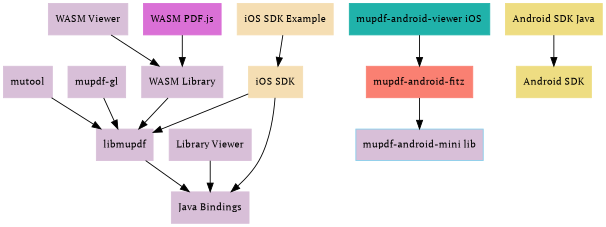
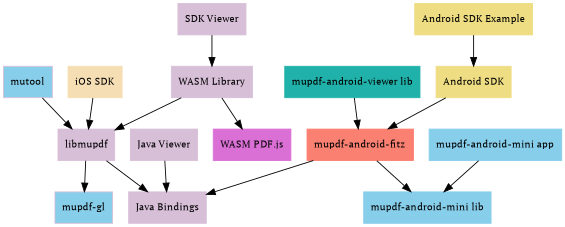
  digraph {
    fontname="PT Serif"
    node [color=thistle fontname="PT Serif" fontsize=12 shape=box style=filled]
    edge [fontname="PT Serif"]
-   "mupdf-gl"
+   "mupdf-gl" [fillcolor=skyblue]
    libmupdf
    "Java Bindings"
-   mutool
-   "Java Viewer" [label="Library Viewer"]
+   mutool [fillcolor=skyblue]
+   "Java Viewer"
    "WASM Library"
-   "WASM Viewer"
+   "WASM Viewer" [label="SDK Viewer"]
    "WASM PDF.js" [color=orchid]
    "mupdf-android-fitz" [color=salmon]
-   "mupdf-android-mini lib" [color=skyblue fillcolor=thistle]
-   "mupdf-android-viewer lib" [color=lightseagreen label="mupdf-android-viewer iOS"]
+   "mupdf-android-mini lib" [color=skyblue]
+   "mupdf-android-mini app" [color=skyblue]
+   "mupdf-android-viewer lib" [color=lightseagreen]
    "Android SDK" [color=lightgoldenrod]
-   "Android SDK Example" [color=lightgoldenrod label="Android SDK Java"]
+   "Android SDK Example" [color=lightgoldenrod]
    "iOS SDK" [color=wheat]
-   "iOS SDK Example" [color=wheat]
-   "mupdf-gl" -> libmupdf
+   libmupdf -> "mupdf-gl"
    libmupdf -> "Java Bindings"
    mutool -> libmupdf
    "Java Viewer" -> "Java Bindings"
    "WASM Library" -> libmupdf
    "WASM Viewer" -> "WASM Library"
-   "WASM PDF.js" -> "WASM Library"
-   "iOS SDK" -> "Java Bindings"
+   "WASM Library" -> "WASM PDF.js"
+   "mupdf-android-fitz" -> "Java Bindings"
    "mupdf-android-fitz" -> "mupdf-android-mini lib"
+   "mupdf-android-mini app" -> "mupdf-android-mini lib"
    "mupdf-android-viewer lib" -> "mupdf-android-fitz"
+   "Android SDK" -> "mupdf-android-fitz"
    "Android SDK Example" -> "Android SDK"
    "iOS SDK" -> libmupdf
-   "iOS SDK Example" -> "iOS SDK"
  }
